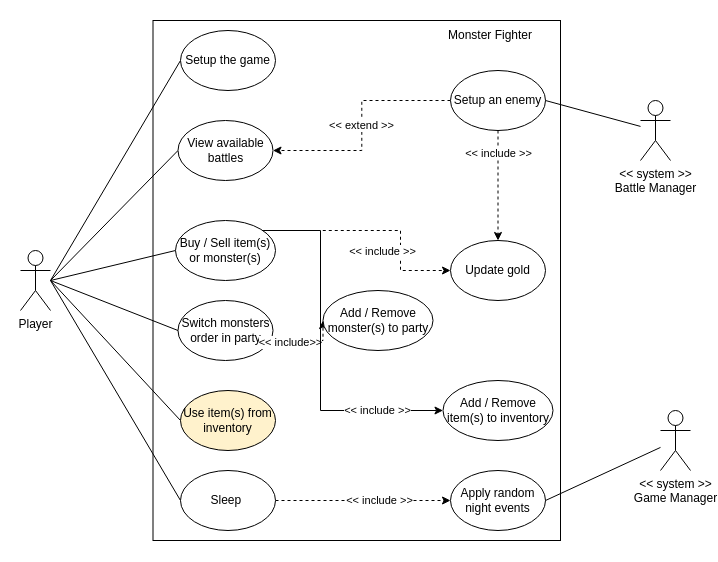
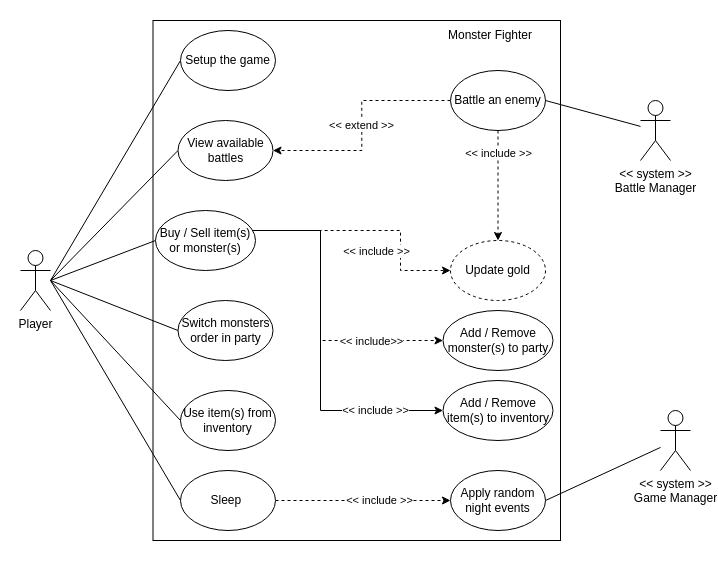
  <mxCell id="0" />
  <mxCell id="1" parent="0" />
  <mxCell id="2" value="" style="rounded=0;whiteSpace=wrap;html=1;" vertex="1" parent="1"><mxGeometry x="152.5" y="20" width="407.5" height="520" as="geometry" /></mxCell>
  <mxCell id="3" style="rounded=0;orthogonalLoop=1;jettySize=auto;html=1;entryX=0;entryY=0.5;entryDx=0;entryDy=0;startArrow=none;startFill=0;endArrow=none;endFill=0;" edge="1" parent="1" target="10"><mxGeometry relative="1" as="geometry"><mxPoint x="50" y="280" as="sourcePoint" /></mxGeometry></mxCell>
  <mxCell id="4" style="edgeStyle=none;rounded=0;orthogonalLoop=1;jettySize=auto;html=1;entryX=0;entryY=0.5;entryDx=0;entryDy=0;startArrow=none;startFill=0;endArrow=none;endFill=0;" edge="1" parent="1" target="29"><mxGeometry relative="1" as="geometry"><mxPoint x="50" y="280" as="sourcePoint" /></mxGeometry></mxCell>
  <mxCell id="5" style="edgeStyle=none;rounded=0;orthogonalLoop=1;jettySize=auto;html=1;entryX=0;entryY=0.5;entryDx=0;entryDy=0;startArrow=none;startFill=0;endArrow=none;endFill=0;" edge="1" parent="1" target="22"><mxGeometry relative="1" as="geometry"><mxPoint x="50" y="280" as="sourcePoint" /></mxGeometry></mxCell>
  <mxCell id="6" style="edgeStyle=none;rounded=0;orthogonalLoop=1;jettySize=auto;html=1;entryX=0;entryY=0.5;entryDx=0;entryDy=0;startArrow=none;startFill=0;endArrow=none;endFill=0;" edge="1" parent="1" target="15"><mxGeometry relative="1" as="geometry"><mxPoint x="50" y="280" as="sourcePoint" /></mxGeometry></mxCell>
  <mxCell id="7" style="edgeStyle=none;rounded=0;orthogonalLoop=1;jettySize=auto;html=1;entryX=0;entryY=0.5;entryDx=0;entryDy=0;startArrow=none;startFill=0;endArrow=none;endFill=0;" edge="1" parent="1" target="14"><mxGeometry relative="1" as="geometry"><mxPoint x="50" y="280" as="sourcePoint" /></mxGeometry></mxCell>
  <mxCell id="8" style="edgeStyle=none;rounded=0;orthogonalLoop=1;jettySize=auto;html=1;entryX=0;entryY=0.5;entryDx=0;entryDy=0;startArrow=none;startFill=0;endArrow=none;endFill=0;" edge="1" parent="1" target="25"><mxGeometry relative="1" as="geometry"><mxPoint x="50" y="280" as="sourcePoint" /></mxGeometry></mxCell>
  <mxCell id="9" value="Player" style="shape=umlActor;verticalLabelPosition=bottom;verticalAlign=top;html=1;outlineConnect=0;" vertex="1" parent="1"><mxGeometry x="20" y="250" width="30" height="60" as="geometry" /></mxCell>
  <mxCell id="10" value="Setup the game" style="ellipse;whiteSpace=wrap;html=1;" vertex="1" parent="1"><mxGeometry x="180" y="30" width="95" height="60" as="geometry" /></mxCell>
  <mxCell id="11" value="&amp;lt;&amp;lt; extend &amp;gt;&amp;gt;" style="edgeStyle=orthogonalEdgeStyle;rounded=0;orthogonalLoop=1;jettySize=auto;html=1;entryX=1;entryY=0.5;entryDx=0;entryDy=0;dashed=1;" edge="1" parent="1" source="13" target="29"><mxGeometry relative="1" as="geometry" /></mxCell>
  <mxCell id="12" value="&amp;lt;&amp;lt; include &amp;gt;&amp;gt;" style="edgeStyle=orthogonalEdgeStyle;rounded=0;orthogonalLoop=1;jettySize=auto;html=1;entryX=0.5;entryY=0;entryDx=0;entryDy=0;dashed=1;" edge="1" parent="1" source="13" target="28"><mxGeometry x="-0.579" relative="1" as="geometry"><Array as="points"><mxPoint x="498" y="160" /><mxPoint x="498" y="160" /></Array><mxPoint as="offset" /></mxGeometry></mxCell>
- <mxCell id="13" value="Setup an enemy" style="ellipse;whiteSpace=wrap;html=1;" vertex="1" parent="1"><mxGeometry x="450" y="70" width="95" height="60" as="geometry" /></mxCell>
- <mxCell id="14" value="Use item(s) from inventory" style="ellipse;whiteSpace=wrap;html=1;fillColor=#fff2cc;" vertex="1" parent="1"><mxGeometry x="180" y="390" width="95" height="60" as="geometry" /></mxCell>
+ <mxCell id="13" value="Battle an enemy" style="ellipse;whiteSpace=wrap;html=1;" vertex="1" parent="1"><mxGeometry x="450" y="70" width="95" height="60" as="geometry" /></mxCell>
+ <mxCell id="14" value="Use item(s) from inventory" style="ellipse;whiteSpace=wrap;html=1;" vertex="1" parent="1"><mxGeometry x="180" y="390" width="95" height="60" as="geometry" /></mxCell>
  <mxCell id="15" value="Switch monsters order in party" style="ellipse;whiteSpace=wrap;html=1;" vertex="1" parent="1"><mxGeometry x="177.5" y="300" width="95" height="60" as="geometry" /></mxCell>
  <mxCell id="16" style="edgeStyle=orthogonalEdgeStyle;rounded=0;orthogonalLoop=1;jettySize=auto;html=1;dashed=1;" edge="1" parent="1" source="22" target="28"><mxGeometry relative="1" as="geometry"><Array as="points"><mxPoint x="400" y="230" /><mxPoint x="400" y="270" /></Array></mxGeometry></mxCell>
  <mxCell id="17" value="&amp;lt;&amp;lt; include &amp;gt;&amp;gt;" style="edgeLabel;html=1;align=center;verticalAlign=middle;resizable=0;points=[];" vertex="1" connectable="0" parent="16"><mxGeometry x="-0.22" y="1" relative="1" as="geometry"><mxPoint x="30" y="21" as="offset" /></mxGeometry></mxCell>
  <mxCell id="18" style="edgeStyle=orthogonalEdgeStyle;rounded=0;orthogonalLoop=1;jettySize=auto;html=1;entryX=0;entryY=0.5;entryDx=0;entryDy=0;dashed=1;" edge="1" parent="1" source="22" target="26"><mxGeometry relative="1" as="geometry"><Array as="points"><mxPoint x="320" y="230" /><mxPoint x="320" y="340" /></Array></mxGeometry></mxCell>
  <mxCell id="19" value="&amp;lt;&amp;lt; include&amp;gt;&amp;gt;" style="edgeLabel;html=1;align=center;verticalAlign=middle;resizable=0;points=[];" vertex="1" connectable="0" parent="18"><mxGeometry x="0.745" y="3" relative="1" as="geometry"><mxPoint x="-34" y="3" as="offset" /></mxGeometry></mxCell>
  <mxCell id="20" style="edgeStyle=orthogonalEdgeStyle;rounded=0;orthogonalLoop=1;jettySize=auto;html=1;entryX=0;entryY=0.5;entryDx=0;entryDy=0;dashed=0;" edge="1" parent="1" source="22" target="27"><mxGeometry relative="1" as="geometry"><Array as="points"><mxPoint x="320" y="230" /><mxPoint x="320" y="410" /></Array></mxGeometry></mxCell>
  <mxCell id="21" value="&amp;lt;&amp;lt; include &amp;gt;&amp;gt;" style="edgeLabel;html=1;align=center;verticalAlign=middle;resizable=0;points=[];" vertex="1" connectable="0" parent="20"><mxGeometry x="0.631" y="1" relative="1" as="geometry"><mxPoint as="offset" /></mxGeometry></mxCell>
- <mxCell id="22" value="Buy / Sell item(s) or monster(s)" style="ellipse;whiteSpace=wrap;html=1;" vertex="1" parent="1"><mxGeometry x="175" y="220" width="100" height="60" as="geometry" /></mxCell>
+ <mxCell id="22" value="Buy / Sell item(s) or monster(s)" style="ellipse;whiteSpace=wrap;html=1;" vertex="1" parent="1"><mxGeometry x="155" y="210" width="100" height="60" as="geometry" /></mxCell>
  <mxCell id="23" style="edgeStyle=orthogonalEdgeStyle;rounded=0;orthogonalLoop=1;jettySize=auto;html=1;entryX=0;entryY=0.5;entryDx=0;entryDy=0;dashed=1;startArrow=none;startFill=0;endArrow=classic;endFill=1;" edge="1" parent="1" source="25" target="30"><mxGeometry relative="1" as="geometry" /></mxCell>
  <mxCell id="24" value="&amp;lt;&amp;lt; include &amp;gt;&amp;gt;" style="edgeLabel;html=1;align=center;verticalAlign=middle;resizable=0;points=[];" vertex="1" connectable="0" parent="23"><mxGeometry x="0.176" y="1" relative="1" as="geometry"><mxPoint as="offset" /></mxGeometry></mxCell>
  <mxCell id="25" value="Sleep&amp;nbsp;" style="ellipse;whiteSpace=wrap;html=1;" vertex="1" parent="1"><mxGeometry x="180" y="470" width="95" height="60" as="geometry" /></mxCell>
- <mxCell id="26" value="Add / Remove monster(s) to party" style="ellipse;whiteSpace=wrap;html=1;" vertex="1" parent="1"><mxGeometry x="322.5" y="290" width="110" height="60" as="geometry" /></mxCell>
+ <mxCell id="26" value="Add / Remove monster(s) to party" style="ellipse;whiteSpace=wrap;html=1;" vertex="1" parent="1"><mxGeometry x="442.5" y="310" width="110" height="60" as="geometry" /></mxCell>
  <mxCell id="27" value="Add / Remove item(s) to inventory" style="ellipse;whiteSpace=wrap;html=1;" vertex="1" parent="1"><mxGeometry x="442.5" y="380" width="110" height="60" as="geometry" /></mxCell>
- <mxCell id="28" value="Update gold" style="ellipse;whiteSpace=wrap;html=1;" vertex="1" parent="1"><mxGeometry x="450" y="240" width="95" height="60" as="geometry" /></mxCell>
+ <mxCell id="28" value="Update gold" style="ellipse;whiteSpace=wrap;html=1;dashed=1;" vertex="1" parent="1"><mxGeometry x="450" y="240" width="95" height="60" as="geometry" /></mxCell>
  <mxCell id="29" value="View available battles" style="ellipse;whiteSpace=wrap;html=1;" vertex="1" parent="1"><mxGeometry x="177.5" y="120" width="95" height="60" as="geometry" /></mxCell>
  <mxCell id="30" value="Apply random night events" style="ellipse;whiteSpace=wrap;html=1;" vertex="1" parent="1"><mxGeometry x="450" y="470" width="95" height="60" as="geometry" /></mxCell>
  <mxCell id="31" style="edgeStyle=none;rounded=0;orthogonalLoop=1;jettySize=auto;html=1;entryX=1;entryY=0.5;entryDx=0;entryDy=0;startArrow=none;startFill=0;endArrow=none;endFill=0;" edge="1" parent="1" source="32" target="30"><mxGeometry relative="1" as="geometry"><mxPoint x="620" y="290" as="sourcePoint" /></mxGeometry></mxCell>
  <mxCell id="32" value="&amp;lt;&amp;lt; system &amp;gt;&amp;gt;&lt;br&gt;Game Manager" style="shape=umlActor;verticalLabelPosition=bottom;verticalAlign=top;html=1;outlineConnect=0;" vertex="1" parent="1"><mxGeometry x="660" y="410" width="30" height="60" as="geometry" /></mxCell>
  <mxCell id="33" style="edgeStyle=none;rounded=0;orthogonalLoop=1;jettySize=auto;html=1;entryX=1;entryY=0.5;entryDx=0;entryDy=0;startArrow=none;startFill=0;endArrow=none;endFill=0;" edge="1" parent="1" source="34" target="13"><mxGeometry relative="1" as="geometry" /></mxCell>
  <mxCell id="34" value="&amp;lt;&amp;lt; system &amp;gt;&amp;gt;&lt;br&gt;Battle Manager" style="shape=umlActor;verticalLabelPosition=bottom;verticalAlign=top;html=1;outlineConnect=0;" vertex="1" parent="1"><mxGeometry x="640" y="100" width="30" height="60" as="geometry" /></mxCell>
  <mxCell id="35" value="Monster Fighter" style="text;html=1;strokeColor=none;fillColor=none;align=center;verticalAlign=middle;whiteSpace=wrap;rounded=0;" vertex="1" parent="1"><mxGeometry x="420" y="20" width="140" height="30" as="geometry" /></mxCell>
